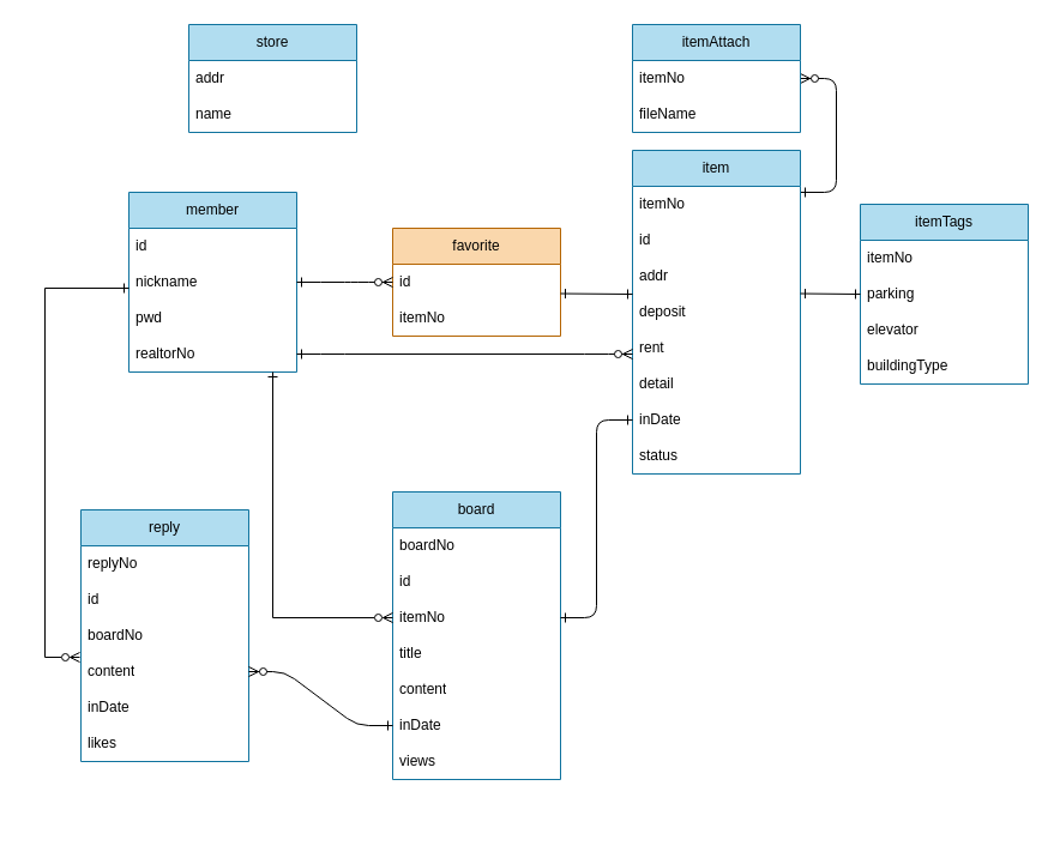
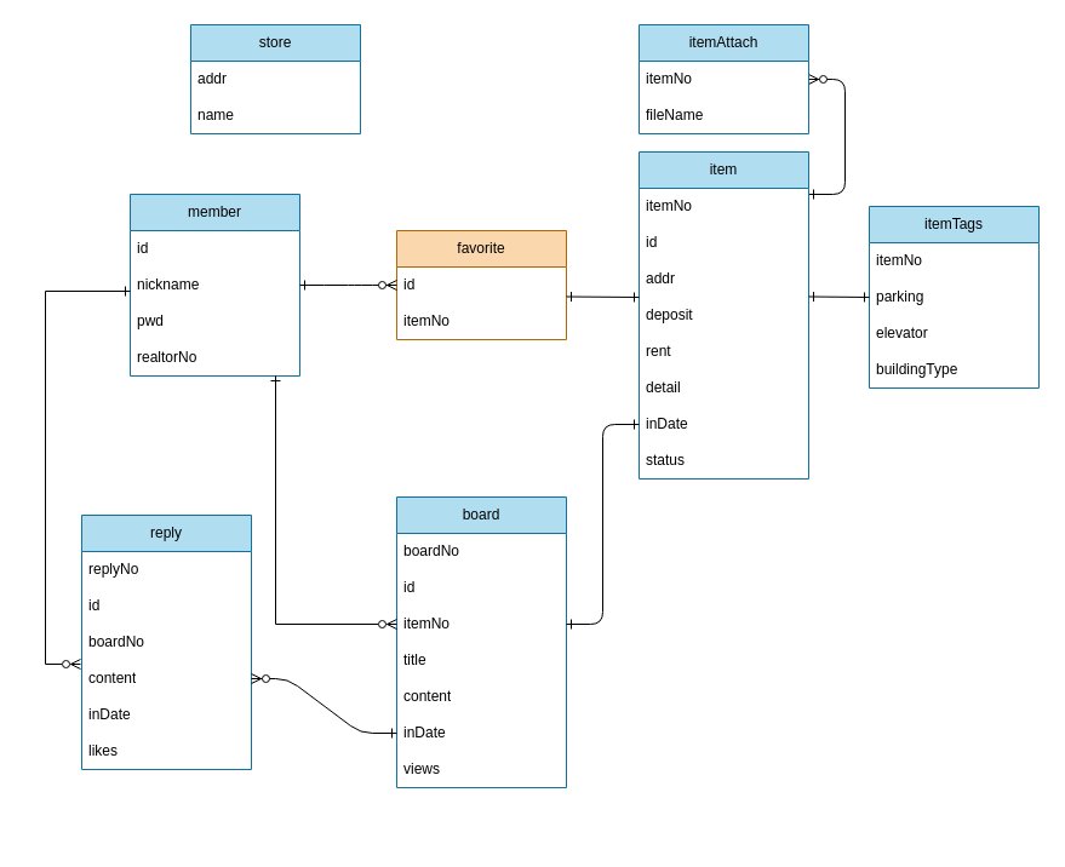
  <mxCell id="0" />
  <mxCell id="1" parent="0" />
  <mxCell id="2" value="" style="edgeStyle=entityRelationEdgeStyle;endArrow=ERzeroToMany;startArrow=ERone;endFill=1;startFill=0;exitX=1;exitY=0.167;exitDx=0;exitDy=0;exitPerimeter=0;" parent="1" source="9" target="17" edge="1"><mxGeometry width="100" height="100" relative="1" as="geometry"><mxPoint x="617" y="80" as="sourcePoint" /><mxPoint x="697" y="110" as="targetPoint" /><Array as="points"><mxPoint x="597" y="100" /><mxPoint x="597" y="100" /><mxPoint x="597" y="100" /><mxPoint x="597" y="100" /></Array></mxGeometry></mxCell>
  <mxCell id="3" value="member" style="swimlane;fontStyle=0;childLayout=stackLayout;horizontal=1;startSize=30;horizontalStack=0;resizeParent=1;resizeParentMax=0;resizeLast=0;collapsible=1;marginBottom=0;whiteSpace=wrap;html=1;fillColor=#b1ddf0;strokeColor=#10739e;" vertex="1" parent="1"><mxGeometry x="107" y="160" width="140" height="150" as="geometry" /></mxCell>
  <mxCell id="4" value="id" style="text;strokeColor=none;fillColor=none;align=left;verticalAlign=middle;spacingLeft=4;spacingRight=4;overflow=hidden;points=[[0,0.5],[1,0.5]];portConstraint=eastwest;rotatable=0;whiteSpace=wrap;html=1;" vertex="1" parent="3"><mxGeometry y="30" width="140" height="30" as="geometry" /></mxCell>
  <mxCell id="5" value="nickname" style="text;strokeColor=none;fillColor=none;align=left;verticalAlign=middle;spacingLeft=4;spacingRight=4;overflow=hidden;points=[[0,0.5],[1,0.5]];portConstraint=eastwest;rotatable=0;whiteSpace=wrap;html=1;" vertex="1" parent="3"><mxGeometry y="60" width="140" height="30" as="geometry" /></mxCell>
  <mxCell id="6" value="pwd" style="text;strokeColor=none;fillColor=none;align=left;verticalAlign=middle;spacingLeft=4;spacingRight=4;overflow=hidden;points=[[0,0.5],[1,0.5]];portConstraint=eastwest;rotatable=0;whiteSpace=wrap;html=1;" vertex="1" parent="3"><mxGeometry y="90" width="140" height="30" as="geometry" /></mxCell>
  <mxCell id="7" value="realtorNo" style="text;strokeColor=none;fillColor=none;align=left;verticalAlign=middle;spacingLeft=4;spacingRight=4;overflow=hidden;points=[[0,0.5],[1,0.5]];portConstraint=eastwest;rotatable=0;whiteSpace=wrap;html=1;" vertex="1" parent="3"><mxGeometry y="120" width="140" height="30" as="geometry" /></mxCell>
  <mxCell id="8" value="item" style="swimlane;fontStyle=0;childLayout=stackLayout;horizontal=1;startSize=30;horizontalStack=0;resizeParent=1;resizeParentMax=0;resizeLast=0;collapsible=1;marginBottom=0;whiteSpace=wrap;html=1;fillColor=#b1ddf0;strokeColor=#10739e;" vertex="1" parent="1"><mxGeometry x="527" y="125" width="140" height="270" as="geometry" /></mxCell>
  <mxCell id="9" value="itemNo" style="text;strokeColor=none;fillColor=none;align=left;verticalAlign=middle;spacingLeft=4;spacingRight=4;overflow=hidden;points=[[0,0.5],[1,0.5]];portConstraint=eastwest;rotatable=0;whiteSpace=wrap;html=1;" vertex="1" parent="8"><mxGeometry y="30" width="140" height="30" as="geometry" /></mxCell>
  <mxCell id="10" value="id" style="text;strokeColor=none;fillColor=none;align=left;verticalAlign=middle;spacingLeft=4;spacingRight=4;overflow=hidden;points=[[0,0.5],[1,0.5]];portConstraint=eastwest;rotatable=0;whiteSpace=wrap;html=1;" vertex="1" parent="8"><mxGeometry y="60" width="140" height="30" as="geometry" /></mxCell>
  <mxCell id="11" value="addr" style="text;strokeColor=none;fillColor=none;align=left;verticalAlign=middle;spacingLeft=4;spacingRight=4;overflow=hidden;points=[[0,0.5],[1,0.5]];portConstraint=eastwest;rotatable=0;whiteSpace=wrap;html=1;" vertex="1" parent="8"><mxGeometry y="90" width="140" height="30" as="geometry" /></mxCell>
  <mxCell id="12" value="deposit" style="text;strokeColor=none;fillColor=none;align=left;verticalAlign=middle;spacingLeft=4;spacingRight=4;overflow=hidden;points=[[0,0.5],[1,0.5]];portConstraint=eastwest;rotatable=0;whiteSpace=wrap;html=1;" vertex="1" parent="8"><mxGeometry y="120" width="140" height="30" as="geometry" /></mxCell>
  <mxCell id="13" value="rent" style="text;strokeColor=none;fillColor=none;align=left;verticalAlign=middle;spacingLeft=4;spacingRight=4;overflow=hidden;points=[[0,0.5],[1,0.5]];portConstraint=eastwest;rotatable=0;whiteSpace=wrap;html=1;" vertex="1" parent="8"><mxGeometry y="150" width="140" height="30" as="geometry" /></mxCell>
  <mxCell id="14" value="detail" style="text;strokeColor=none;fillColor=none;align=left;verticalAlign=middle;spacingLeft=4;spacingRight=4;overflow=hidden;points=[[0,0.5],[1,0.5]];portConstraint=eastwest;rotatable=0;whiteSpace=wrap;html=1;" vertex="1" parent="8"><mxGeometry y="180" width="140" height="30" as="geometry" /></mxCell>
  <mxCell id="15" value="inDate" style="text;strokeColor=none;fillColor=none;align=left;verticalAlign=middle;spacingLeft=4;spacingRight=4;overflow=hidden;points=[[0,0.5],[1,0.5]];portConstraint=eastwest;rotatable=0;whiteSpace=wrap;html=1;" vertex="1" parent="8"><mxGeometry y="210" width="140" height="30" as="geometry" /></mxCell>
  <mxCell id="16" value="status" style="text;strokeColor=none;fillColor=none;align=left;verticalAlign=middle;spacingLeft=4;spacingRight=4;overflow=hidden;points=[[0,0.5],[1,0.5]];portConstraint=eastwest;rotatable=0;whiteSpace=wrap;html=1;" vertex="1" parent="8"><mxGeometry y="240" width="140" height="30" as="geometry" /></mxCell>
  <mxCell id="17" value="itemAttach" style="swimlane;fontStyle=0;childLayout=stackLayout;horizontal=1;startSize=30;horizontalStack=0;resizeParent=1;resizeParentMax=0;resizeLast=0;collapsible=1;marginBottom=0;whiteSpace=wrap;html=1;fillColor=#b1ddf0;strokeColor=#10739e;" vertex="1" parent="1"><mxGeometry x="527" y="20" width="140" height="90" as="geometry" /></mxCell>
  <mxCell id="18" value="itemNo" style="text;strokeColor=none;fillColor=none;align=left;verticalAlign=middle;spacingLeft=4;spacingRight=4;overflow=hidden;points=[[0,0.5],[1,0.5]];portConstraint=eastwest;rotatable=0;whiteSpace=wrap;html=1;" vertex="1" parent="17"><mxGeometry y="30" width="140" height="30" as="geometry" /></mxCell>
  <mxCell id="19" value="fileName" style="text;strokeColor=none;fillColor=none;align=left;verticalAlign=middle;spacingLeft=4;spacingRight=4;overflow=hidden;points=[[0,0.5],[1,0.5]];portConstraint=eastwest;rotatable=0;whiteSpace=wrap;html=1;" vertex="1" parent="17"><mxGeometry y="60" width="140" height="30" as="geometry" /></mxCell>
  <mxCell id="20" value="itemTags" style="swimlane;fontStyle=0;childLayout=stackLayout;horizontal=1;startSize=30;horizontalStack=0;resizeParent=1;resizeParentMax=0;resizeLast=0;collapsible=1;marginBottom=0;whiteSpace=wrap;html=1;fillColor=#b1ddf0;strokeColor=#10739e;" vertex="1" parent="1"><mxGeometry x="717" y="170" width="140" height="150" as="geometry" /></mxCell>
  <mxCell id="21" value="itemNo" style="text;strokeColor=none;fillColor=none;align=left;verticalAlign=middle;spacingLeft=4;spacingRight=4;overflow=hidden;points=[[0,0.5],[1,0.5]];portConstraint=eastwest;rotatable=0;whiteSpace=wrap;html=1;" vertex="1" parent="20"><mxGeometry y="30" width="140" height="30" as="geometry" /></mxCell>
  <mxCell id="22" value="parking" style="text;strokeColor=none;fillColor=none;align=left;verticalAlign=middle;spacingLeft=4;spacingRight=4;overflow=hidden;points=[[0,0.5],[1,0.5]];portConstraint=eastwest;rotatable=0;whiteSpace=wrap;html=1;" vertex="1" parent="20"><mxGeometry y="60" width="140" height="30" as="geometry" /></mxCell>
  <mxCell id="23" value="elevator" style="text;strokeColor=none;fillColor=none;align=left;verticalAlign=middle;spacingLeft=4;spacingRight=4;overflow=hidden;points=[[0,0.5],[1,0.5]];portConstraint=eastwest;rotatable=0;whiteSpace=wrap;html=1;" vertex="1" parent="20"><mxGeometry y="90" width="140" height="30" as="geometry" /></mxCell>
  <mxCell id="24" value="buildingType" style="text;strokeColor=none;fillColor=none;align=left;verticalAlign=middle;spacingLeft=4;spacingRight=4;overflow=hidden;points=[[0,0.5],[1,0.5]];portConstraint=eastwest;rotatable=0;whiteSpace=wrap;html=1;" vertex="1" parent="20"><mxGeometry y="120" width="140" height="30" as="geometry" /></mxCell>
  <mxCell id="25" value="store" style="swimlane;fontStyle=0;childLayout=stackLayout;horizontal=1;startSize=30;horizontalStack=0;resizeParent=1;resizeParentMax=0;resizeLast=0;collapsible=1;marginBottom=0;whiteSpace=wrap;html=1;fillColor=#b1ddf0;strokeColor=#10739e;" vertex="1" parent="1"><mxGeometry x="157" y="20" width="140" height="90" as="geometry" /></mxCell>
  <mxCell id="26" value="addr" style="text;strokeColor=none;fillColor=none;align=left;verticalAlign=middle;spacingLeft=4;spacingRight=4;overflow=hidden;points=[[0,0.5],[1,0.5]];portConstraint=eastwest;rotatable=0;whiteSpace=wrap;html=1;" vertex="1" parent="25"><mxGeometry y="30" width="140" height="30" as="geometry" /></mxCell>
  <mxCell id="27" value="name" style="text;strokeColor=none;fillColor=none;align=left;verticalAlign=middle;spacingLeft=4;spacingRight=4;overflow=hidden;points=[[0,0.5],[1,0.5]];portConstraint=eastwest;rotatable=0;whiteSpace=wrap;html=1;" vertex="1" parent="25"><mxGeometry y="60" width="140" height="30" as="geometry" /></mxCell>
  <mxCell id="28" value="board" style="swimlane;fontStyle=0;childLayout=stackLayout;horizontal=1;startSize=30;horizontalStack=0;resizeParent=1;resizeParentMax=0;resizeLast=0;collapsible=1;marginBottom=0;whiteSpace=wrap;html=1;fillColor=#b1ddf0;strokeColor=#10739e;" vertex="1" parent="1"><mxGeometry x="327" y="410" width="140" height="240" as="geometry" /></mxCell>
  <mxCell id="29" value="boardNo" style="text;strokeColor=none;fillColor=none;align=left;verticalAlign=middle;spacingLeft=4;spacingRight=4;overflow=hidden;points=[[0,0.5],[1,0.5]];portConstraint=eastwest;rotatable=0;whiteSpace=wrap;html=1;" vertex="1" parent="28"><mxGeometry y="30" width="140" height="30" as="geometry" /></mxCell>
  <mxCell id="30" value="id" style="text;strokeColor=none;fillColor=none;align=left;verticalAlign=middle;spacingLeft=4;spacingRight=4;overflow=hidden;points=[[0,0.5],[1,0.5]];portConstraint=eastwest;rotatable=0;whiteSpace=wrap;html=1;" vertex="1" parent="28"><mxGeometry y="60" width="140" height="30" as="geometry" /></mxCell>
  <mxCell id="31" value="itemNo" style="text;strokeColor=none;fillColor=none;align=left;verticalAlign=middle;spacingLeft=4;spacingRight=4;overflow=hidden;points=[[0,0.5],[1,0.5]];portConstraint=eastwest;rotatable=0;whiteSpace=wrap;html=1;" vertex="1" parent="28"><mxGeometry y="90" width="140" height="30" as="geometry" /></mxCell>
  <mxCell id="32" value="title" style="text;strokeColor=none;fillColor=none;align=left;verticalAlign=middle;spacingLeft=4;spacingRight=4;overflow=hidden;points=[[0,0.5],[1,0.5]];portConstraint=eastwest;rotatable=0;whiteSpace=wrap;html=1;" vertex="1" parent="28"><mxGeometry y="120" width="140" height="30" as="geometry" /></mxCell>
  <mxCell id="33" value="content" style="text;strokeColor=none;fillColor=none;align=left;verticalAlign=middle;spacingLeft=4;spacingRight=4;overflow=hidden;points=[[0,0.5],[1,0.5]];portConstraint=eastwest;rotatable=0;whiteSpace=wrap;html=1;" vertex="1" parent="28"><mxGeometry y="150" width="140" height="30" as="geometry" /></mxCell>
  <mxCell id="34" value="inDate" style="text;strokeColor=none;fillColor=none;align=left;verticalAlign=middle;spacingLeft=4;spacingRight=4;overflow=hidden;points=[[0,0.5],[1,0.5]];portConstraint=eastwest;rotatable=0;whiteSpace=wrap;html=1;" vertex="1" parent="28"><mxGeometry y="180" width="140" height="30" as="geometry" /></mxCell>
  <mxCell id="35" value="views" style="text;strokeColor=none;fillColor=none;align=left;verticalAlign=middle;spacingLeft=4;spacingRight=4;overflow=hidden;points=[[0,0.5],[1,0.5]];portConstraint=eastwest;rotatable=0;whiteSpace=wrap;html=1;" vertex="1" parent="28"><mxGeometry y="210" width="140" height="30" as="geometry" /></mxCell>
  <mxCell id="36" value="reply" style="swimlane;fontStyle=0;childLayout=stackLayout;horizontal=1;startSize=30;horizontalStack=0;resizeParent=1;resizeParentMax=0;resizeLast=0;collapsible=1;marginBottom=0;whiteSpace=wrap;html=1;fillColor=#b1ddf0;strokeColor=#10739e;" vertex="1" parent="1"><mxGeometry x="67" y="425" width="140" height="210" as="geometry" /></mxCell>
  <mxCell id="37" value="replyNo" style="text;strokeColor=none;fillColor=none;align=left;verticalAlign=middle;spacingLeft=4;spacingRight=4;overflow=hidden;points=[[0,0.5],[1,0.5]];portConstraint=eastwest;rotatable=0;whiteSpace=wrap;html=1;" vertex="1" parent="36"><mxGeometry y="30" width="140" height="30" as="geometry" /></mxCell>
  <mxCell id="38" value="id" style="text;strokeColor=none;fillColor=none;align=left;verticalAlign=middle;spacingLeft=4;spacingRight=4;overflow=hidden;points=[[0,0.5],[1,0.5]];portConstraint=eastwest;rotatable=0;whiteSpace=wrap;html=1;" vertex="1" parent="36"><mxGeometry y="60" width="140" height="30" as="geometry" /></mxCell>
  <mxCell id="39" value="boardNo" style="text;strokeColor=none;fillColor=none;align=left;verticalAlign=middle;spacingLeft=4;spacingRight=4;overflow=hidden;points=[[0,0.5],[1,0.5]];portConstraint=eastwest;rotatable=0;whiteSpace=wrap;html=1;" vertex="1" parent="36"><mxGeometry y="90" width="140" height="30" as="geometry" /></mxCell>
  <mxCell id="40" value="content" style="text;strokeColor=none;fillColor=none;align=left;verticalAlign=middle;spacingLeft=4;spacingRight=4;overflow=hidden;points=[[0,0.5],[1,0.5]];portConstraint=eastwest;rotatable=0;whiteSpace=wrap;html=1;" vertex="1" parent="36"><mxGeometry y="120" width="140" height="30" as="geometry" /></mxCell>
  <mxCell id="41" value="inDate" style="text;strokeColor=none;fillColor=none;align=left;verticalAlign=middle;spacingLeft=4;spacingRight=4;overflow=hidden;points=[[0,0.5],[1,0.5]];portConstraint=eastwest;rotatable=0;whiteSpace=wrap;html=1;" vertex="1" parent="36"><mxGeometry y="150" width="140" height="30" as="geometry" /></mxCell>
  <mxCell id="42" value="likes" style="text;strokeColor=none;fillColor=none;align=left;verticalAlign=middle;spacingLeft=4;spacingRight=4;overflow=hidden;points=[[0,0.5],[1,0.5]];portConstraint=eastwest;rotatable=0;whiteSpace=wrap;html=1;" vertex="1" parent="36"><mxGeometry y="180" width="140" height="30" as="geometry" /></mxCell>
  <mxCell id="43" value="favorite" style="swimlane;fontStyle=0;childLayout=stackLayout;horizontal=1;startSize=30;horizontalStack=0;resizeParent=1;resizeParentMax=0;resizeLast=0;collapsible=1;marginBottom=0;whiteSpace=wrap;html=1;fillColor=#fad7ac;strokeColor=#b46504;" vertex="1" parent="1"><mxGeometry x="327" y="190" width="140" height="90" as="geometry" /></mxCell>
  <mxCell id="44" value="id" style="text;strokeColor=none;fillColor=none;align=left;verticalAlign=middle;spacingLeft=4;spacingRight=4;overflow=hidden;points=[[0,0.5],[1,0.5]];portConstraint=eastwest;rotatable=0;whiteSpace=wrap;html=1;" vertex="1" parent="43"><mxGeometry y="30" width="140" height="30" as="geometry" /></mxCell>
  <mxCell id="45" value="itemNo" style="text;strokeColor=none;fillColor=none;align=left;verticalAlign=middle;spacingLeft=4;spacingRight=4;overflow=hidden;points=[[0,0.5],[1,0.5]];portConstraint=eastwest;rotatable=0;whiteSpace=wrap;html=1;" vertex="1" parent="43"><mxGeometry y="60" width="140" height="30" as="geometry" /></mxCell>
  <mxCell id="46" value="" style="edgeStyle=entityRelationEdgeStyle;endArrow=ERzeroToMany;startArrow=ERone;endFill=1;startFill=0;exitX=1;exitY=0.5;exitDx=0;exitDy=0;entryX=0;entryY=0.5;entryDx=0;entryDy=0;" edge="1" parent="1" source="5" target="44"><mxGeometry width="100" height="100" relative="1" as="geometry"><mxPoint x="267" y="230" as="sourcePoint" /><mxPoint x="347" y="260" as="targetPoint" /><Array as="points"><mxPoint x="247" y="280" /></Array></mxGeometry></mxCell>
- <mxCell id="47" value="" style="edgeStyle=entityRelationEdgeStyle;endArrow=ERzeroToMany;startArrow=ERone;endFill=1;startFill=0;exitX=1;exitY=0.5;exitDx=0;exitDy=0;entryX=0;entryY=0.667;entryDx=0;entryDy=0;entryPerimeter=0;" edge="1" parent="1" source="7" target="13"><mxGeometry width="100" height="100" relative="1" as="geometry"><mxPoint x="257" y="300" as="sourcePoint" /><mxPoint x="367" y="300" as="targetPoint" /><Array as="points"><mxPoint x="257" y="345" /></Array></mxGeometry></mxCell>
  <mxCell id="48" value="" style="edgeStyle=entityRelationEdgeStyle;endArrow=ERone;startArrow=ERone;endFill=0;startFill=0;entryX=0;entryY=0.5;entryDx=0;entryDy=0;exitX=1;exitY=0.5;exitDx=0;exitDy=0;" edge="1" parent="1" source="31" target="15"><mxGeometry width="100" height="100" relative="1" as="geometry"><mxPoint x="487" y="517" as="sourcePoint" /><mxPoint x="586" y="390" as="targetPoint" /><Array as="points"><mxPoint x="576" y="580" /></Array></mxGeometry></mxCell>
  <mxCell id="49" value="" style="edgeStyle=entityRelationEdgeStyle;endArrow=ERzeroToMany;startArrow=ERone;endFill=1;startFill=0;exitX=0;exitY=0.5;exitDx=0;exitDy=0;entryX=1;entryY=0.5;entryDx=0;entryDy=0;bendable=0;" edge="1" parent="1" source="34" target="40"><mxGeometry width="100" height="100" relative="1" as="geometry"><mxPoint x="197" y="520" as="sourcePoint" /><mxPoint x="352" y="758" as="targetPoint" /><Array as="points"><mxPoint x="20" y="694" /></Array></mxGeometry></mxCell>
  <mxCell id="50" value="" style="endArrow=ERone;html=1;rounded=0;exitX=-0.007;exitY=0.1;exitDx=0;exitDy=0;exitPerimeter=0;startArrow=ERzeroToMany;startFill=0;endFill=0;" edge="1" parent="1" source="40"><mxGeometry width="50" height="50" relative="1" as="geometry"><mxPoint x="37" y="410" as="sourcePoint" /><mxPoint x="107" y="240" as="targetPoint" /><Array as="points"><mxPoint x="37" y="548" /><mxPoint x="37" y="240" /></Array></mxGeometry></mxCell>
  <mxCell id="51" value="" style="endArrow=ERone;html=1;rounded=0;exitX=1;exitY=0.667;exitDx=0;exitDy=0;exitPerimeter=0;startArrow=ERone;startFill=0;endFill=0;" edge="1" parent="1"><mxGeometry width="50" height="50" relative="1" as="geometry"><mxPoint x="467" y="244.51" as="sourcePoint" /><mxPoint x="527" y="245" as="targetPoint" /></mxGeometry></mxCell>
  <mxCell id="52" value="" style="endArrow=ERone;html=1;rounded=0;exitX=0;exitY=0.5;exitDx=0;exitDy=0;startArrow=ERzeroToMany;startFill=0;endFill=0;" edge="1" parent="1" source="31"><mxGeometry width="50" height="50" relative="1" as="geometry"><mxPoint x="76" y="558" as="sourcePoint" /><mxPoint x="227" y="310" as="targetPoint" /><Array as="points"><mxPoint x="227" y="515" /></Array></mxGeometry></mxCell>
  <mxCell id="53" value="" style="endArrow=ERone;html=1;rounded=0;exitX=1;exitY=0.667;exitDx=0;exitDy=0;exitPerimeter=0;startArrow=ERone;startFill=0;endFill=0;" edge="1" parent="1"><mxGeometry width="50" height="50" relative="1" as="geometry"><mxPoint x="667" y="244.5" as="sourcePoint" /><mxPoint x="717" y="245" as="targetPoint" /></mxGeometry></mxCell>
